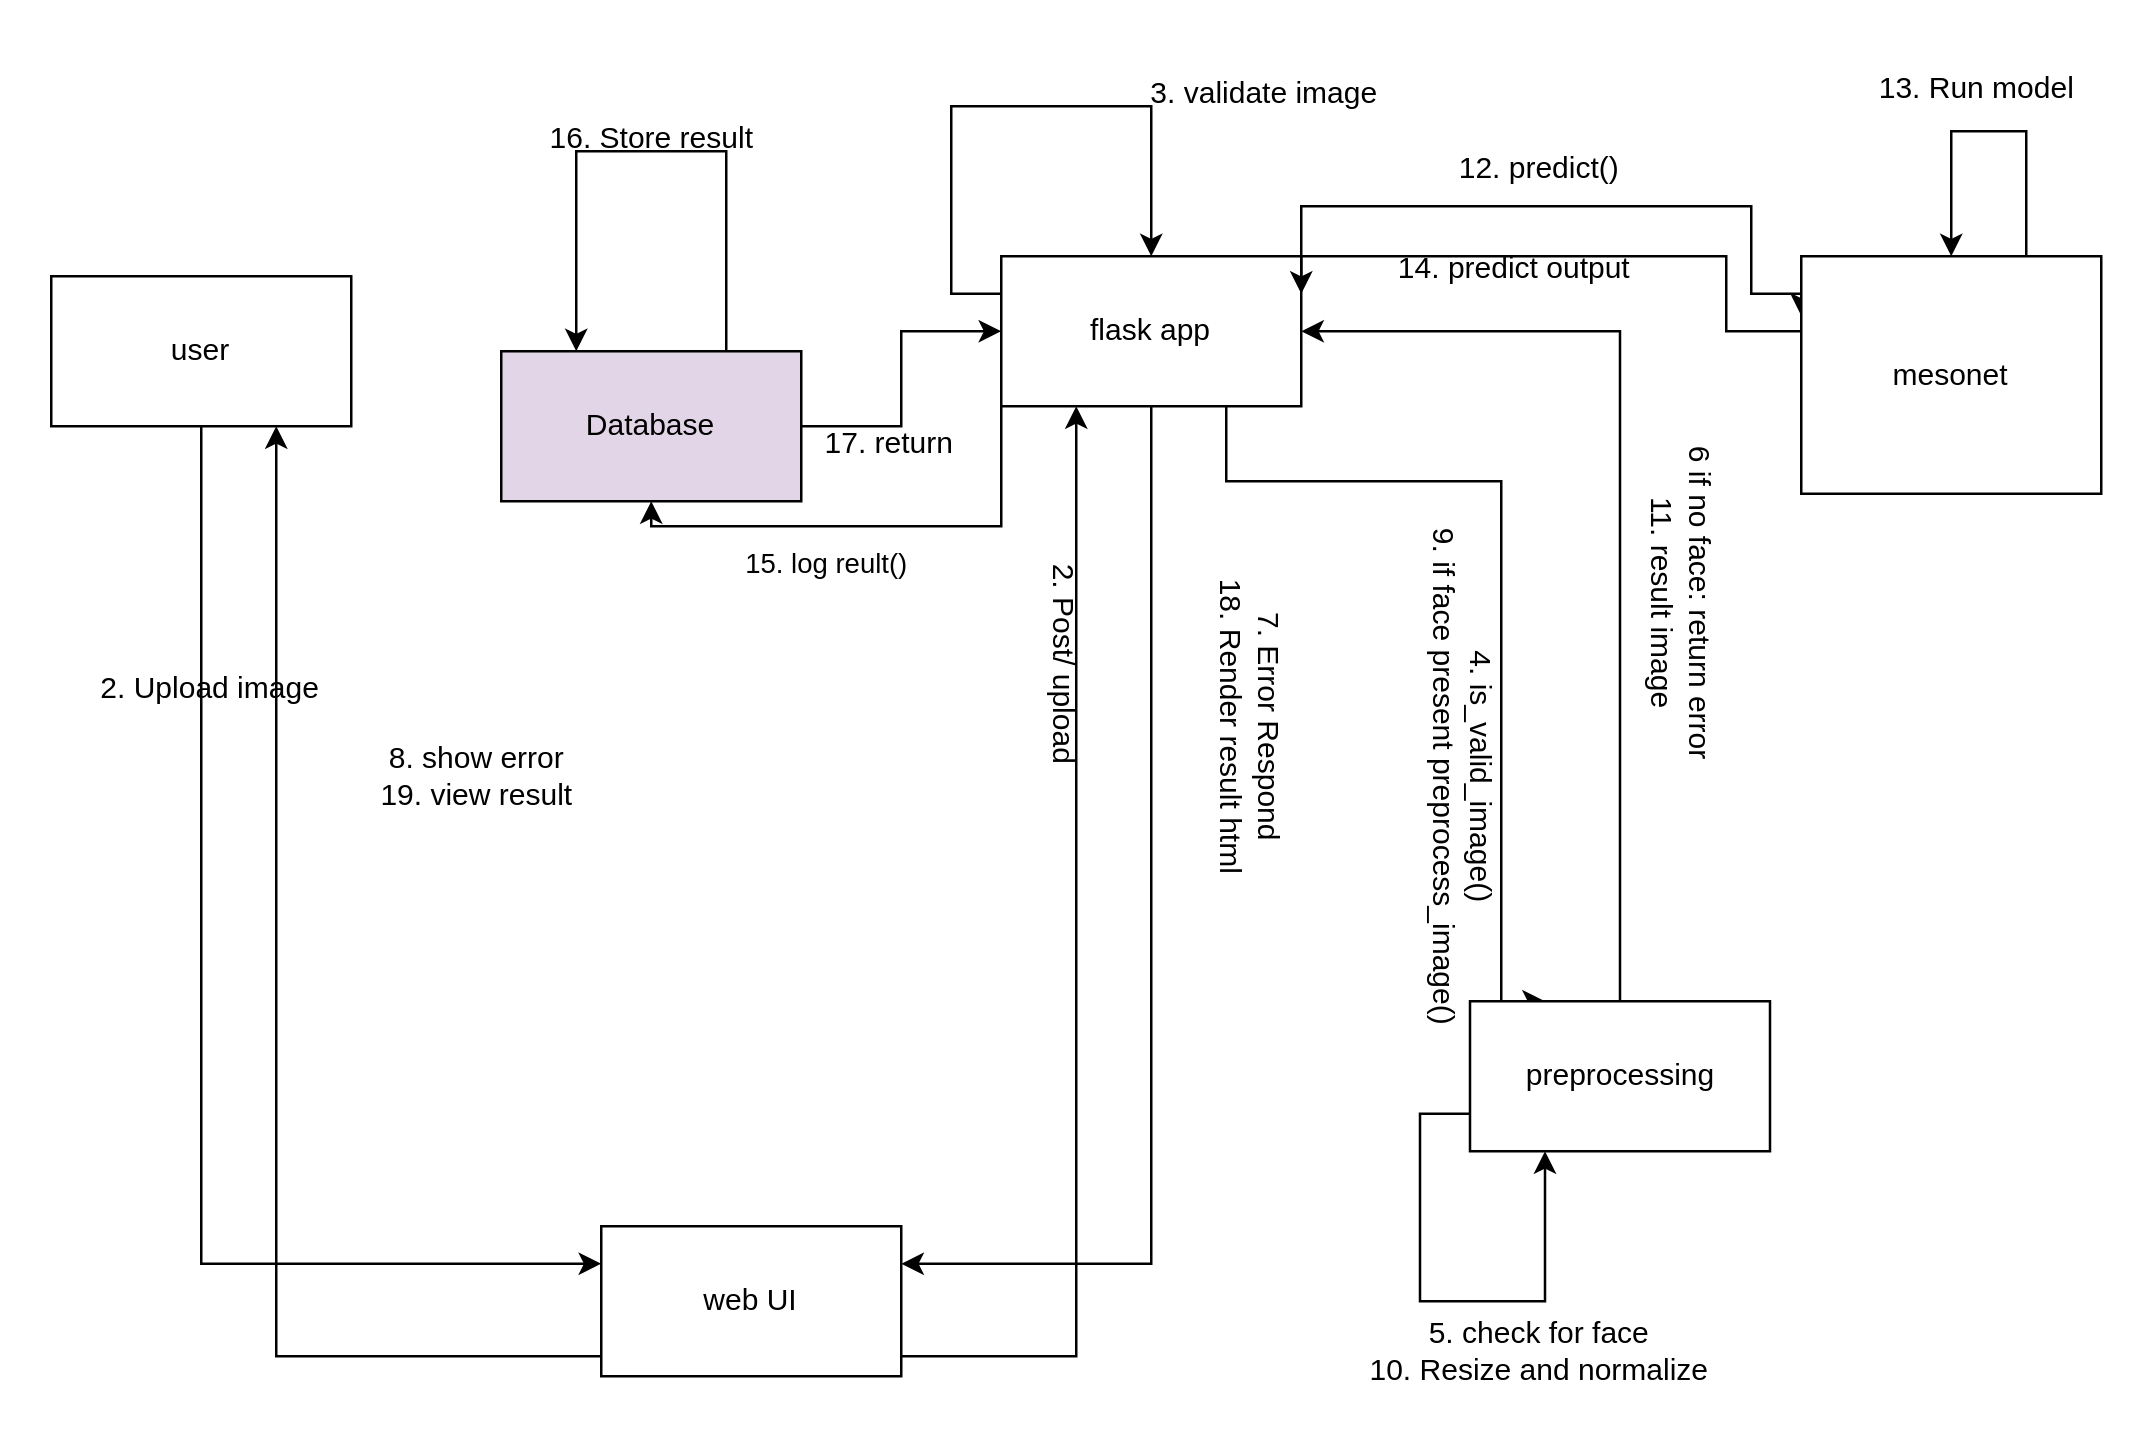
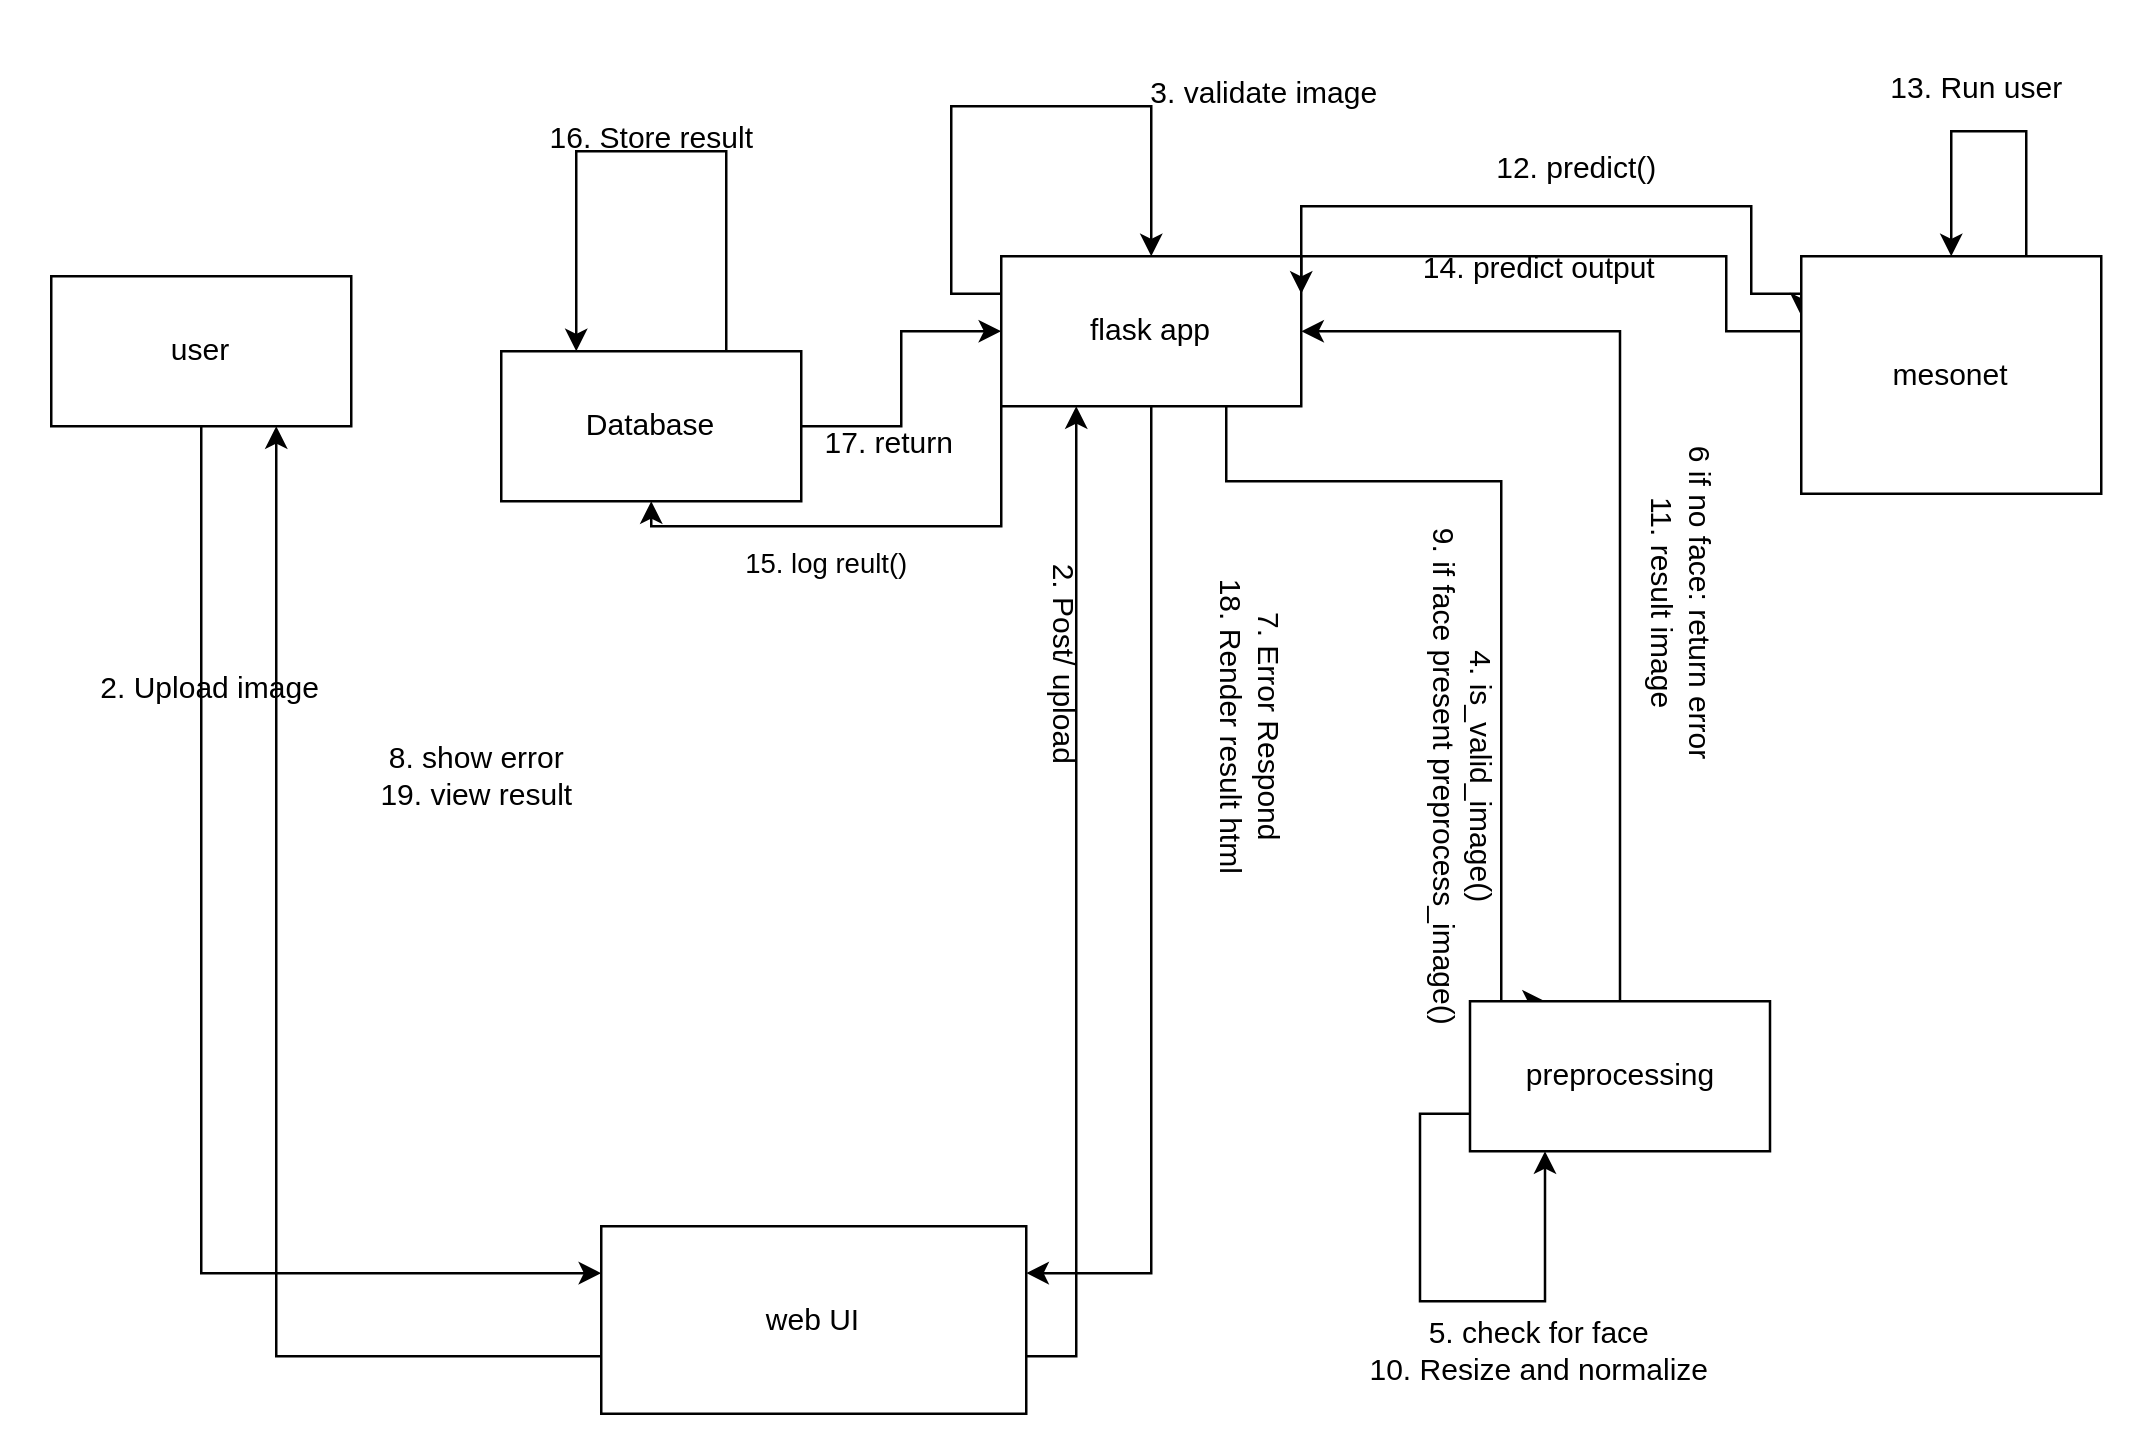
  <mxCell id="0" />
  <mxCell id="1" parent="0" />
  <mxCell id="2" style="edgeStyle=orthogonalEdgeStyle;rounded=0;orthogonalLoop=1;jettySize=auto;html=1;exitX=0.5;exitY=1;exitDx=0;exitDy=0;entryX=0;entryY=0.25;entryDx=0;entryDy=0;" parent="1" source="3" target="6" edge="1"><mxGeometry relative="1" as="geometry" /></mxCell>
  <mxCell id="3" value="user" style="rounded=0;whiteSpace=wrap;html=1;" parent="1" vertex="1"><mxGeometry x="20" y="110" width="120" height="60" as="geometry" /></mxCell>
  <mxCell id="4" style="edgeStyle=orthogonalEdgeStyle;rounded=0;orthogonalLoop=1;jettySize=auto;html=1;exitX=0.25;exitY=0;exitDx=0;exitDy=0;entryX=0.75;entryY=1;entryDx=0;entryDy=0;" parent="1" source="6" target="3" edge="1"><mxGeometry relative="1" as="geometry"><Array as="points"><mxPoint x="260" y="542" /><mxPoint y="542" x="160" /></Array></mxGeometry></mxCell>
  <mxCell id="5" style="edgeStyle=orthogonalEdgeStyle;rounded=0;orthogonalLoop=1;jettySize=auto;html=1;exitX=0.75;exitY=0;exitDx=0;exitDy=0;entryX=0.25;entryY=1;entryDx=0;entryDy=0;" parent="1" source="6" target="11" edge="1"><mxGeometry relative="1" as="geometry"><Array as="points"><mxPoint x="320" y="542" /><mxPoint x="430" y="542" /></Array></mxGeometry></mxCell>
- <mxCell id="6" value="web UI" style="rounded=0;whiteSpace=wrap;html=1;" parent="1" vertex="1"><mxGeometry x="240" y="490" width="120" height="60" as="geometry" /></mxCell>
+ <mxCell id="6" value="web UI" style="rounded=0;whiteSpace=wrap;html=1;" parent="1" vertex="1"><mxGeometry x="240" y="490" width="170" height="75" as="geometry" /></mxCell>
  <mxCell id="7" style="edgeStyle=orthogonalEdgeStyle;rounded=0;orthogonalLoop=1;jettySize=auto;html=1;exitX=0.5;exitY=1;exitDx=0;exitDy=0;entryX=1;entryY=0.25;entryDx=0;entryDy=0;" parent="1" source="11" target="6" edge="1"><mxGeometry relative="1" as="geometry" /></mxCell>
  <mxCell id="8" style="edgeStyle=orthogonalEdgeStyle;rounded=0;orthogonalLoop=1;jettySize=auto;html=1;exitX=0.75;exitY=1;exitDx=0;exitDy=0;entryX=0.25;entryY=0;entryDx=0;entryDy=0;" parent="1" source="11" target="13" edge="1"><mxGeometry relative="1" as="geometry"><Array as="points"><mxPoint x="490" y="192" /><mxPoint x="600" y="192" /></Array></mxGeometry></mxCell>
  <mxCell id="9" style="edgeStyle=orthogonalEdgeStyle;rounded=0;orthogonalLoop=1;jettySize=auto;html=1;exitX=1;exitY=0;exitDx=0;exitDy=0;entryX=0;entryY=0.25;entryDx=0;entryDy=0;" parent="1" source="11" target="15" edge="1"><mxGeometry relative="1" as="geometry"><Array as="points"><mxPoint x="520" y="82" /><mxPoint x="700" y="82" /><mxPoint x="700" y="117" /></Array></mxGeometry></mxCell>
  <mxCell id="10" style="edgeStyle=orthogonalEdgeStyle;rounded=0;orthogonalLoop=1;jettySize=auto;html=1;exitX=0;exitY=1;exitDx=0;exitDy=0;entryX=0.5;entryY=1;entryDx=0;entryDy=0;" parent="1" source="11" target="17" edge="1"><mxGeometry relative="1" as="geometry"><mxPoint x="365" y="323" as="sourcePoint" /><Array as="points"><mxPoint x="400" y="210" /><mxPoint x="260" y="210" /></Array></mxGeometry></mxCell>
  <mxCell id="11" value="flask app" style="rounded=0;whiteSpace=wrap;html=1;" parent="1" vertex="1"><mxGeometry x="400" y="102" width="120" height="60" as="geometry" /></mxCell>
  <mxCell id="12" style="edgeStyle=orthogonalEdgeStyle;rounded=0;orthogonalLoop=1;jettySize=auto;html=1;exitX=0.5;exitY=0;exitDx=0;exitDy=0;entryX=1;entryY=0.5;entryDx=0;entryDy=0;" parent="1" source="13" target="11" edge="1"><mxGeometry relative="1" as="geometry" /></mxCell>
  <mxCell id="13" value="preprocessing" style="rounded=0;whiteSpace=wrap;html=1;" parent="1" vertex="1"><mxGeometry x="587.5" y="400" width="120" height="60" as="geometry" /></mxCell>
  <mxCell id="14" style="edgeStyle=orthogonalEdgeStyle;rounded=0;orthogonalLoop=1;jettySize=auto;html=1;exitX=0;exitY=0.5;exitDx=0;exitDy=0;entryX=1;entryY=0.25;entryDx=0;entryDy=0;" parent="1" source="15" target="11" edge="1"><mxGeometry relative="1" as="geometry"><Array as="points"><mxPoint x="690" y="132" /><mxPoint x="690" y="102" /><mxPoint x="520" y="102" /></Array></mxGeometry></mxCell>
  <mxCell id="15" value="mesonet" style="rounded=0;whiteSpace=wrap;html=1;" parent="1" vertex="1"><mxGeometry x="720" y="102" width="120" height="95" as="geometry" /></mxCell>
  <mxCell id="16" style="edgeStyle=orthogonalEdgeStyle;rounded=0;orthogonalLoop=1;jettySize=auto;html=1;exitX=1;exitY=0.5;exitDx=0;exitDy=0;entryX=0;entryY=0.5;entryDx=0;entryDy=0;" parent="1" source="17" target="11" edge="1"><mxGeometry relative="1" as="geometry"><mxPoint x="250" y="230" as="sourcePoint" /><mxPoint x="420" y="162" as="targetPoint" /></mxGeometry></mxCell>
- <mxCell id="17" value="Database" style="rounded=0;whiteSpace=wrap;html=1;fillColor=#e1d5e7;" parent="1" vertex="1"><mxGeometry x="200" y="140" width="120" height="60" as="geometry" /></mxCell>
+ <mxCell id="17" value="Database" style="rounded=0;whiteSpace=wrap;html=1;" parent="1" vertex="1"><mxGeometry x="200" y="140" width="120" height="60" as="geometry" /></mxCell>
  <mxCell id="18" value="2. Upload image&amp;nbsp;" style="text;html=1;align=center;verticalAlign=middle;resizable=0;points=[];autosize=1;strokeColor=none;fillColor=none;" parent="1" vertex="1"><mxGeometry x="30" y="260" width="110" height="30" as="geometry" /></mxCell>
  <mxCell id="19" value="8. show error&lt;div&gt;19. view result&lt;/div&gt;" style="text;html=1;align=center;verticalAlign=middle;resizable=0;points=[];autosize=1;strokeColor=none;fillColor=none;" parent="1" vertex="1"><mxGeometry x="140" y="290" width="100" height="40" as="geometry" /></mxCell>
  <mxCell id="20" value="2. Post/ upload" style="text;html=1;align=center;verticalAlign=middle;resizable=0;points=[];autosize=1;strokeColor=none;fillColor=none;rotation=90;" parent="1" vertex="1"><mxGeometry x="375" y="250" width="100" height="30" as="geometry" /></mxCell>
  <mxCell id="21" value="7. Error Respond&lt;div&gt;18. Render result html&lt;/div&gt;" style="text;html=1;align=center;verticalAlign=middle;resizable=0;points=[];autosize=1;strokeColor=none;fillColor=none;rotation=90;" parent="1" vertex="1"><mxGeometry x="430" y="270" width="140" height="40" as="geometry" /></mxCell>
  <mxCell id="22" value="4. is_valid_image()&lt;div&gt;9. if face present preprocess_image()&lt;/div&gt;" style="text;html=1;align=center;verticalAlign=middle;resizable=0;points=[];autosize=1;strokeColor=none;fillColor=none;rotation=90;" parent="1" vertex="1"><mxGeometry x="475" y="290" width="220" height="40" as="geometry" /></mxCell>
  <mxCell id="23" value="6 if no face: return error&lt;div&gt;11. result image&lt;/div&gt;" style="text;html=1;align=center;verticalAlign=middle;resizable=0;points=[];autosize=1;strokeColor=none;fillColor=none;rotation=90;" parent="1" vertex="1"><mxGeometry x="597.5" y="220" width="150" height="40" as="geometry" /></mxCell>
  <mxCell id="24" style="edgeStyle=orthogonalEdgeStyle;rounded=0;orthogonalLoop=1;jettySize=auto;html=1;exitX=0;exitY=0.25;exitDx=0;exitDy=0;entryX=0.5;entryY=0;entryDx=0;entryDy=0;" parent="1" source="11" target="11" edge="1"><mxGeometry relative="1" as="geometry"><Array as="points"><mxPoint x="380" y="117" /><mxPoint x="380" y="42" /><mxPoint x="460" y="42" /></Array></mxGeometry></mxCell>
  <mxCell id="25" value="3. validate image" style="text;html=1;align=center;verticalAlign=middle;resizable=0;points=[];autosize=1;strokeColor=none;fillColor=none;" parent="1" vertex="1"><mxGeometry x="450" y="22" width="110" height="30" as="geometry" /></mxCell>
  <mxCell id="26" style="edgeStyle=orthogonalEdgeStyle;rounded=0;orthogonalLoop=1;jettySize=auto;html=1;exitX=0;exitY=0.75;exitDx=0;exitDy=0;entryX=0.25;entryY=1;entryDx=0;entryDy=0;" parent="1" source="13" target="13" edge="1"><mxGeometry relative="1" as="geometry"><Array as="points"><mxPoint x="567.5" y="445" /><mxPoint x="567.5" y="520" /><mxPoint x="617.5" y="520" /></Array></mxGeometry></mxCell>
  <mxCell id="27" value="5. check for face&lt;div&gt;10. Resize and normalize&lt;/div&gt;" style="text;html=1;align=center;verticalAlign=middle;resizable=0;points=[];autosize=1;strokeColor=none;fillColor=none;" parent="1" vertex="1"><mxGeometry x="535" y="520" width="160" height="40" as="geometry" /></mxCell>
- <mxCell id="28" value="12. predict()" style="text;html=1;align=center;verticalAlign=middle;resizable=0;points=[];autosize=1;strokeColor=none;fillColor=none;" parent="1" vertex="1"><mxGeometry x="570" y="52" width="90" height="30" as="geometry" /></mxCell>
- <mxCell id="29" value="14. predict output" style="text;html=1;align=center;verticalAlign=middle;resizable=0;points=[];autosize=1;strokeColor=none;fillColor=none;" parent="1" vertex="1"><mxGeometry x="545" y="92" width="120" height="30" as="geometry" /></mxCell>
+ <mxCell id="28" value="12. predict()" style="text;html=1;align=center;verticalAlign=middle;resizable=0;points=[];autosize=1;strokeColor=none;fillColor=none;" parent="1" vertex="1"><mxGeometry x="585" y="52" width="90" height="30" as="geometry" /></mxCell>
+ <mxCell id="29" value="14. predict output" style="text;html=1;align=center;verticalAlign=middle;resizable=0;points=[];autosize=1;strokeColor=none;fillColor=none;" parent="1" vertex="1"><mxGeometry x="555" y="92" width="120" height="30" as="geometry" /></mxCell>
  <mxCell id="30" style="edgeStyle=orthogonalEdgeStyle;rounded=0;orthogonalLoop=1;jettySize=auto;html=1;exitX=0.75;exitY=0;exitDx=0;exitDy=0;entryX=0.5;entryY=0;entryDx=0;entryDy=0;" parent="1" source="15" target="15" edge="1"><mxGeometry relative="1" as="geometry"><Array as="points"><mxPoint x="810" y="52" /><mxPoint x="780" y="52" /></Array></mxGeometry></mxCell>
- <mxCell id="31" value="13. Run model" style="text;html=1;align=center;verticalAlign=middle;resizable=0;points=[];autosize=1;strokeColor=none;fillColor=none;" parent="1" vertex="1"><mxGeometry x="740" y="20" width="100" height="30" as="geometry" /></mxCell>
+ <mxCell id="31" value="13. Run user" style="text;html=1;align=center;verticalAlign=middle;resizable=0;points=[];autosize=1;strokeColor=none;fillColor=none;" parent="1" vertex="1"><mxGeometry x="740" y="20" width="100" height="30" as="geometry" /></mxCell>
  <mxCell id="32" value="&lt;span style=&quot;font-size: 11px; background-color: rgb(255, 255, 255);&quot;&gt;15. log reult()&lt;/span&gt;" style="text;html=1;align=center;verticalAlign=middle;resizable=0;points=[];autosize=1;strokeColor=none;fillColor=none;rotation=0;" parent="1" vertex="1"><mxGeometry x="285" y="210" width="90" height="30" as="geometry" /></mxCell>
  <mxCell id="33" value="17. return" style="text;html=1;align=center;verticalAlign=middle;resizable=0;points=[];autosize=1;strokeColor=none;fillColor=none;rotation=0;" parent="1" vertex="1"><mxGeometry x="320" y="162" width="70" height="30" as="geometry" /></mxCell>
  <mxCell id="34" style="edgeStyle=orthogonalEdgeStyle;rounded=0;orthogonalLoop=1;jettySize=auto;html=1;entryX=0.25;entryY=0;entryDx=0;entryDy=0;exitX=0.75;exitY=0;exitDx=0;exitDy=0;" parent="1" source="17" target="17" edge="1"><mxGeometry relative="1" as="geometry"><mxPoint x="270" y="60" as="sourcePoint" /><Array as="points"><mxPoint x="290" y="60" /><mxPoint x="230" y="60" /></Array></mxGeometry></mxCell>
  <mxCell id="35" value="16. Store result" style="text;html=1;align=center;verticalAlign=middle;resizable=0;points=[];autosize=1;strokeColor=none;fillColor=none;" parent="1" vertex="1"><mxGeometry x="210" y="40" width="100" height="30" as="geometry" /></mxCell>
